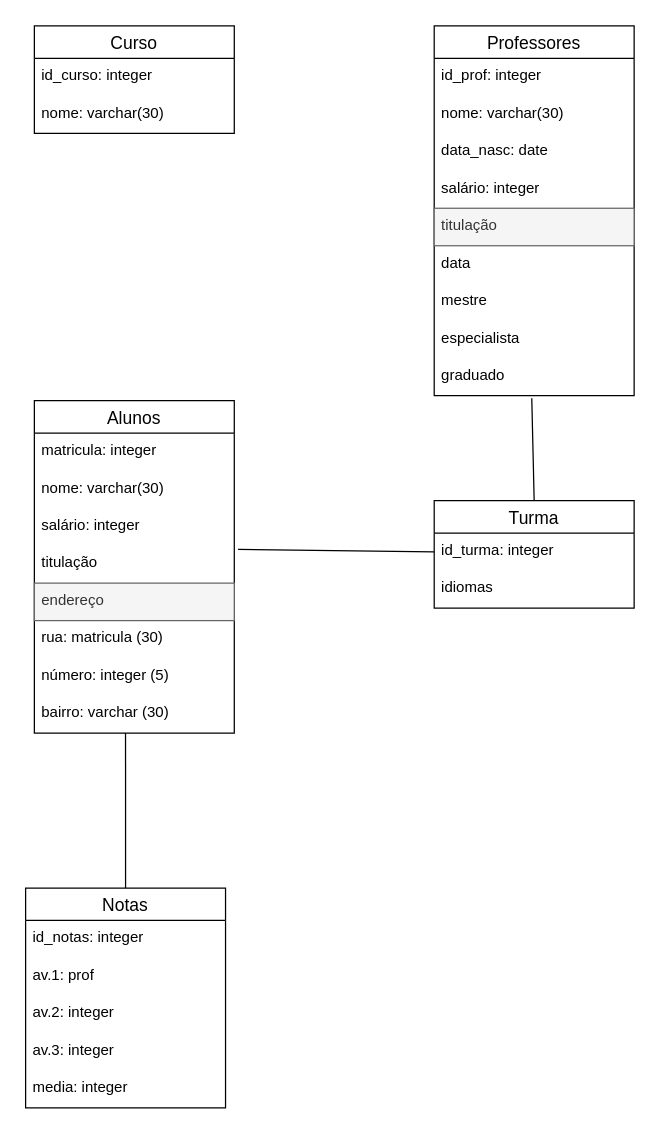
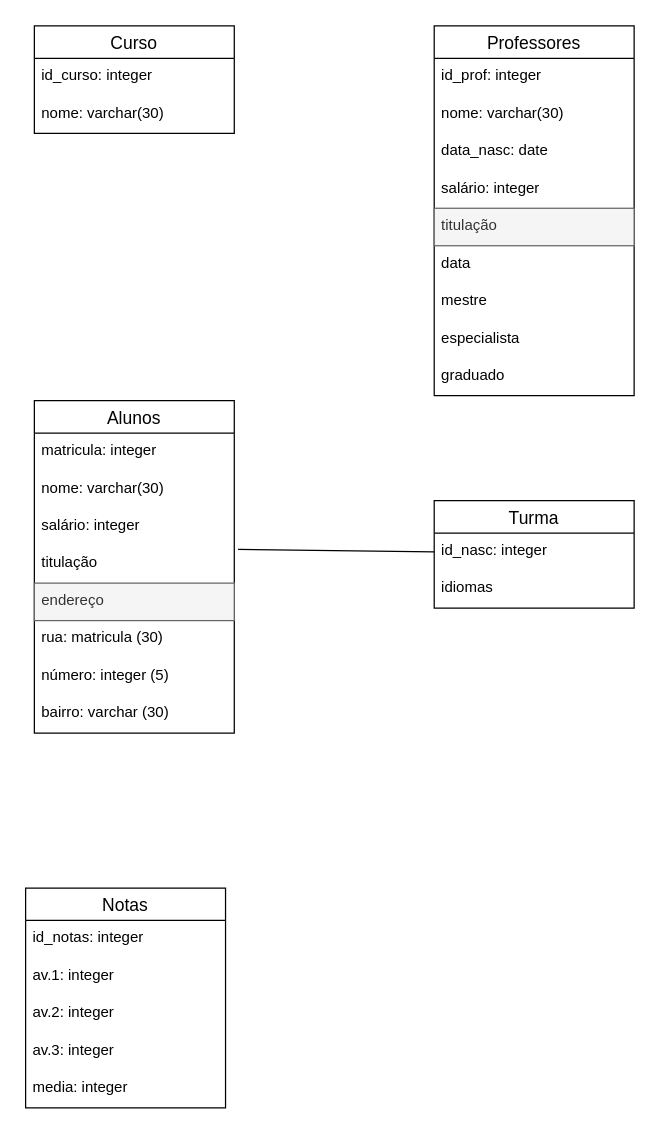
  <mxCell id="0" />
  <mxCell id="1" parent="0" />
  <mxCell id="2" value="Curso" style="swimlane;fontStyle=0;childLayout=stackLayout;horizontal=1;startSize=26;horizontalStack=0;resizeParent=1;resizeParentMax=0;resizeLast=0;collapsible=1;marginBottom=0;align=center;fontSize=14;" vertex="1" parent="1"><mxGeometry x="27" y="20" width="160" height="86" as="geometry" /></mxCell>
  <mxCell id="3" value="id_curso: integer" style="text;strokeColor=none;fillColor=none;spacingLeft=4;spacingRight=4;overflow=hidden;rotatable=0;points=[[0,0.5],[1,0.5]];portConstraint=eastwest;fontSize=12;" vertex="1" parent="2"><mxGeometry y="26" width="160" height="30" as="geometry" /></mxCell>
  <mxCell id="4" value="nome: varchar(30)" style="text;strokeColor=none;fillColor=none;spacingLeft=4;spacingRight=4;overflow=hidden;rotatable=0;points=[[0,0.5],[1,0.5]];portConstraint=eastwest;fontSize=12;" vertex="1" parent="2"><mxGeometry y="56" width="160" height="30" as="geometry" /></mxCell>
  <mxCell id="5" value="Professores" style="swimlane;fontStyle=0;childLayout=stackLayout;horizontal=1;startSize=26;horizontalStack=0;resizeParent=1;resizeParentMax=0;resizeLast=0;collapsible=1;marginBottom=0;align=center;fontSize=14;" vertex="1" parent="1"><mxGeometry x="347" y="20" width="160" height="296" as="geometry" /></mxCell>
  <mxCell id="6" value="id_prof: integer" style="text;strokeColor=none;fillColor=none;spacingLeft=4;spacingRight=4;overflow=hidden;rotatable=0;points=[[0,0.5],[1,0.5]];portConstraint=eastwest;fontSize=12;" vertex="1" parent="5"><mxGeometry y="26" width="160" height="30" as="geometry" /></mxCell>
  <mxCell id="7" value="nome: varchar(30)" style="text;strokeColor=none;fillColor=none;spacingLeft=4;spacingRight=4;overflow=hidden;rotatable=0;points=[[0,0.5],[1,0.5]];portConstraint=eastwest;fontSize=12;" vertex="1" parent="5"><mxGeometry y="56" width="160" height="30" as="geometry" /></mxCell>
  <mxCell id="8" value="data_nasc: date" style="text;strokeColor=none;fillColor=none;spacingLeft=4;spacingRight=4;overflow=hidden;rotatable=0;points=[[0,0.5],[1,0.5]];portConstraint=eastwest;fontSize=12;" vertex="1" parent="5"><mxGeometry y="86" width="160" height="30" as="geometry" /></mxCell>
  <mxCell id="9" value="salário: integer" style="text;strokeColor=none;fillColor=none;spacingLeft=4;spacingRight=4;overflow=hidden;rotatable=0;points=[[0,0.5],[1,0.5]];portConstraint=eastwest;fontSize=12;" vertex="1" parent="5"><mxGeometry y="116" width="160" height="30" as="geometry" /></mxCell>
  <mxCell id="10" value="titulação" style="text;spacingLeft=4;spacingRight=4;overflow=hidden;rotatable=0;points=[[0,0.5],[1,0.5]];portConstraint=eastwest;fontSize=12;fillColor=#f5f5f5;fontColor=#333333;strokeColor=#666666;" vertex="1" parent="5"><mxGeometry y="146" width="160" height="30" as="geometry" /></mxCell>
  <mxCell id="11" value="data" style="text;strokeColor=none;fillColor=none;spacingLeft=4;spacingRight=4;overflow=hidden;rotatable=0;points=[[0,0.5],[1,0.5]];portConstraint=eastwest;fontSize=12;" vertex="1" parent="5"><mxGeometry y="176" width="160" height="30" as="geometry" /></mxCell>
  <mxCell id="12" value="mestre" style="text;strokeColor=none;fillColor=none;spacingLeft=4;spacingRight=4;overflow=hidden;rotatable=0;points=[[0,0.5],[1,0.5]];portConstraint=eastwest;fontSize=12;" vertex="1" parent="5"><mxGeometry y="206" width="160" height="30" as="geometry" /></mxCell>
  <mxCell id="13" value="especialista" style="text;strokeColor=none;fillColor=none;spacingLeft=4;spacingRight=4;overflow=hidden;rotatable=0;points=[[0,0.5],[1,0.5]];portConstraint=eastwest;fontSize=12;" vertex="1" parent="5"><mxGeometry y="236" width="160" height="30" as="geometry" /></mxCell>
  <mxCell id="14" value="graduado" style="text;strokeColor=none;fillColor=none;spacingLeft=4;spacingRight=4;overflow=hidden;rotatable=0;points=[[0,0.5],[1,0.5]];portConstraint=eastwest;fontSize=12;" vertex="1" parent="5"><mxGeometry y="266" width="160" height="30" as="geometry" /></mxCell>
  <mxCell id="15" value="Turma" style="swimlane;fontStyle=0;childLayout=stackLayout;horizontal=1;startSize=26;horizontalStack=0;resizeParent=1;resizeParentMax=0;resizeLast=0;collapsible=1;marginBottom=0;align=center;fontSize=14;" vertex="1" parent="1"><mxGeometry x="347" y="400" width="160" height="86" as="geometry" /></mxCell>
- <mxCell id="16" value="id_turma: integer" style="text;strokeColor=none;fillColor=none;spacingLeft=4;spacingRight=4;overflow=hidden;rotatable=0;points=[[0,0.5],[1,0.5]];portConstraint=eastwest;fontSize=12;" vertex="1" parent="15"><mxGeometry y="26" width="160" height="30" as="geometry" /></mxCell>
+ <mxCell id="16" value="id_nasc: integer" style="text;strokeColor=none;fillColor=none;spacingLeft=4;spacingRight=4;overflow=hidden;rotatable=0;points=[[0,0.5],[1,0.5]];portConstraint=eastwest;fontSize=12;" vertex="1" parent="15"><mxGeometry y="26" width="160" height="30" as="geometry" /></mxCell>
  <mxCell id="17" value="idiomas" style="text;strokeColor=none;fillColor=none;spacingLeft=4;spacingRight=4;overflow=hidden;rotatable=0;points=[[0,0.5],[1,0.5]];portConstraint=eastwest;fontSize=12;" vertex="1" parent="15"><mxGeometry y="56" width="160" height="30" as="geometry" /></mxCell>
  <mxCell id="18" value="Alunos" style="swimlane;fontStyle=0;childLayout=stackLayout;horizontal=1;startSize=26;horizontalStack=0;resizeParent=1;resizeParentMax=0;resizeLast=0;collapsible=1;marginBottom=0;align=center;fontSize=14;" vertex="1" parent="1"><mxGeometry x="27" y="320" width="160" height="266" as="geometry" /></mxCell>
  <mxCell id="19" value="matricula: integer" style="text;strokeColor=none;fillColor=none;spacingLeft=4;spacingRight=4;overflow=hidden;rotatable=0;points=[[0,0.5],[1,0.5]];portConstraint=eastwest;fontSize=12;" vertex="1" parent="18"><mxGeometry y="26" width="160" height="30" as="geometry" /></mxCell>
  <mxCell id="20" value="nome: varchar(30)" style="text;strokeColor=none;fillColor=none;spacingLeft=4;spacingRight=4;overflow=hidden;rotatable=0;points=[[0,0.5],[1,0.5]];portConstraint=eastwest;fontSize=12;" vertex="1" parent="18"><mxGeometry y="56" width="160" height="30" as="geometry" /></mxCell>
  <mxCell id="21" value="salário: integer" style="text;strokeColor=none;fillColor=none;spacingLeft=4;spacingRight=4;overflow=hidden;rotatable=0;points=[[0,0.5],[1,0.5]];portConstraint=eastwest;fontSize=12;" vertex="1" parent="18"><mxGeometry y="86" width="160" height="30" as="geometry" /></mxCell>
  <mxCell id="22" value="titulação" style="text;strokeColor=none;fillColor=none;spacingLeft=4;spacingRight=4;overflow=hidden;rotatable=0;points=[[0,0.5],[1,0.5]];portConstraint=eastwest;fontSize=12;" vertex="1" parent="18"><mxGeometry y="116" width="160" height="30" as="geometry" /></mxCell>
  <mxCell id="23" value="endereço" style="text;strokeColor=#666666;fillColor=#f5f5f5;spacingLeft=4;spacingRight=4;overflow=hidden;rotatable=0;points=[[0,0.5],[1,0.5]];portConstraint=eastwest;fontSize=12;rounded=0;glass=0;shadow=0;fontColor=#333333;" vertex="1" parent="18"><mxGeometry y="146" width="160" height="30" as="geometry" /></mxCell>
  <mxCell id="24" value="rua: matricula (30)" style="text;strokeColor=none;fillColor=none;spacingLeft=4;spacingRight=4;overflow=hidden;rotatable=0;points=[[0,0.5],[1,0.5]];portConstraint=eastwest;fontSize=12;" vertex="1" parent="18"><mxGeometry y="176" width="160" height="30" as="geometry" /></mxCell>
  <mxCell id="25" value="número: integer (5)" style="text;strokeColor=none;fillColor=none;spacingLeft=4;spacingRight=4;overflow=hidden;rotatable=0;points=[[0,0.5],[1,0.5]];portConstraint=eastwest;fontSize=12;" vertex="1" parent="18"><mxGeometry y="206" width="160" height="30" as="geometry" /></mxCell>
  <mxCell id="26" value="bairro: varchar (30)" style="text;strokeColor=none;fillColor=none;spacingLeft=4;spacingRight=4;overflow=hidden;rotatable=0;points=[[0,0.5],[1,0.5]];portConstraint=eastwest;fontSize=12;" vertex="1" parent="18"><mxGeometry y="236" width="160" height="30" as="geometry" /></mxCell>
  <mxCell id="27" value="Notas" style="swimlane;fontStyle=0;childLayout=stackLayout;horizontal=1;startSize=26;horizontalStack=0;resizeParent=1;resizeParentMax=0;resizeLast=0;collapsible=1;marginBottom=0;align=center;fontSize=14;" vertex="1" parent="1"><mxGeometry x="20" y="710" width="160" height="176" as="geometry" /></mxCell>
  <mxCell id="28" value="id_notas: integer" style="text;strokeColor=none;fillColor=none;spacingLeft=4;spacingRight=4;overflow=hidden;rotatable=0;points=[[0,0.5],[1,0.5]];portConstraint=eastwest;fontSize=12;" vertex="1" parent="27"><mxGeometry y="26" width="160" height="30" as="geometry" /></mxCell>
- <mxCell id="29" value="av.1: prof" style="text;strokeColor=none;fillColor=none;spacingLeft=4;spacingRight=4;overflow=hidden;rotatable=0;points=[[0,0.5],[1,0.5]];portConstraint=eastwest;fontSize=12;" vertex="1" parent="27"><mxGeometry y="56" width="160" height="30" as="geometry" /></mxCell>
+ <mxCell id="29" value="av.1: integer" style="text;strokeColor=none;fillColor=none;spacingLeft=4;spacingRight=4;overflow=hidden;rotatable=0;points=[[0,0.5],[1,0.5]];portConstraint=eastwest;fontSize=12;" vertex="1" parent="27"><mxGeometry y="56" width="160" height="30" as="geometry" /></mxCell>
  <mxCell id="30" value="av.2: integer " style="text;strokeColor=none;fillColor=none;spacingLeft=4;spacingRight=4;overflow=hidden;rotatable=0;points=[[0,0.5],[1,0.5]];portConstraint=eastwest;fontSize=12;" vertex="1" parent="27"><mxGeometry y="86" width="160" height="30" as="geometry" /></mxCell>
  <mxCell id="31" value="av.3: integer" style="text;strokeColor=none;fillColor=none;spacingLeft=4;spacingRight=4;overflow=hidden;rotatable=0;points=[[0,0.5],[1,0.5]];portConstraint=eastwest;fontSize=12;" vertex="1" parent="27"><mxGeometry y="116" width="160" height="30" as="geometry" /></mxCell>
  <mxCell id="32" value="media: integer" style="text;strokeColor=none;fillColor=none;spacingLeft=4;spacingRight=4;overflow=hidden;rotatable=0;points=[[0,0.5],[1,0.5]];portConstraint=eastwest;fontSize=12;" vertex="1" parent="27"><mxGeometry y="146" width="160" height="30" as="geometry" /></mxCell>
- <mxCell id="33" value="" style="endArrow=none;html=1;rounded=0;entryX=0.5;entryY=0;entryDx=0;entryDy=0;exitX=0.488;exitY=1.067;exitDx=0;exitDy=0;exitPerimeter=0;" edge="1" parent="1" source="14" target="15"><mxGeometry relative="1" as="geometry"><mxPoint x="497" y="370" as="sourcePoint" /><mxPoint x="357" y="71" as="targetPoint" /></mxGeometry></mxCell>
  <mxCell id="34" value="" style="endArrow=none;html=1;rounded=0;exitX=1.019;exitY=0.1;exitDx=0;exitDy=0;entryX=0;entryY=0.5;entryDx=0;entryDy=0;exitPerimeter=0;" edge="1" parent="1" source="22" target="16"><mxGeometry relative="1" as="geometry"><mxPoint x="207" y="81" as="sourcePoint" /><mxPoint x="367" y="81" as="targetPoint" /></mxGeometry></mxCell>
- <mxCell id="35" value="" style="endArrow=none;html=1;rounded=0;exitX=0.456;exitY=1;exitDx=0;exitDy=0;exitPerimeter=0;" edge="1" parent="1" source="26" target="27"><mxGeometry relative="1" as="geometry"><mxPoint x="106.5" y="620" as="sourcePoint" /><mxPoint x="106.5" y="710" as="targetPoint" /></mxGeometry></mxCell>
